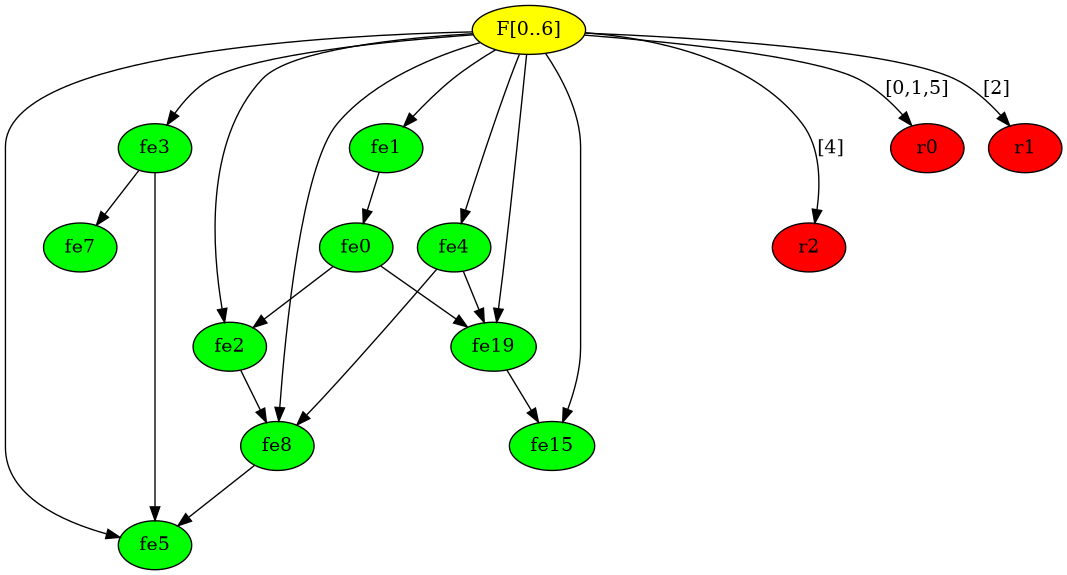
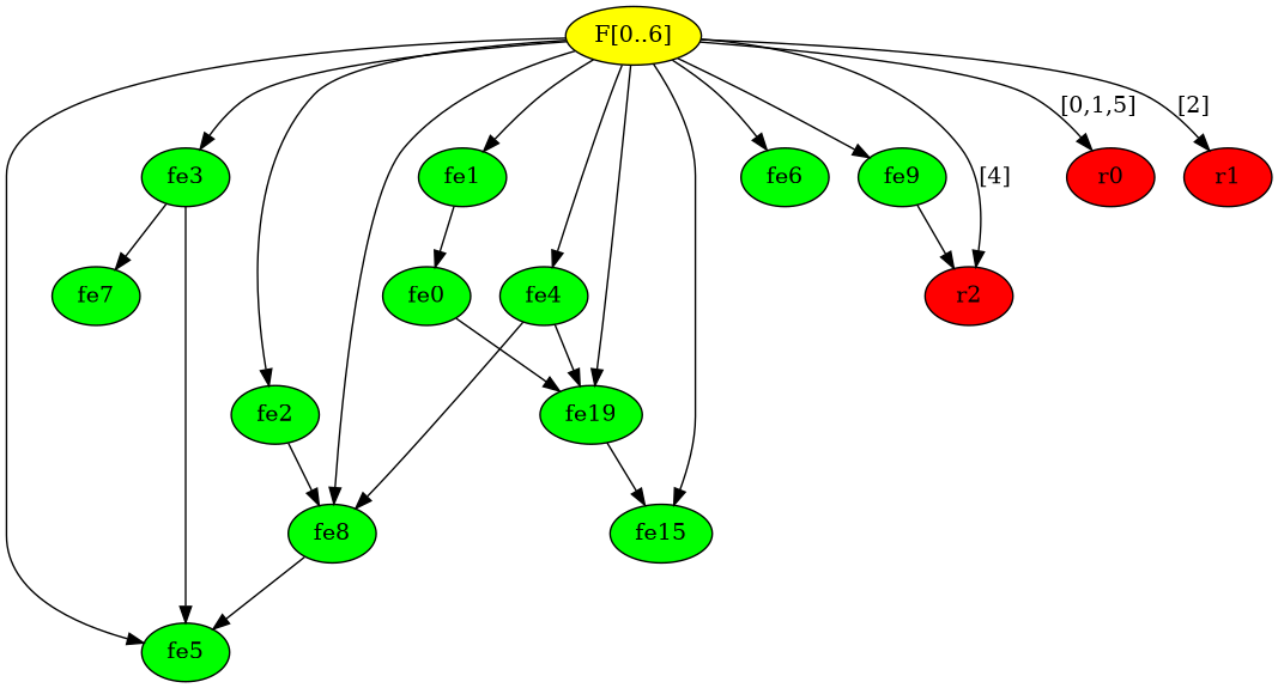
  digraph {
    node [fillcolor=green style=filled]
    n1 [fillcolor=yellow label="F[0..6]"]
    n2 [label=fe1]
    n3 [label=fe2]
    n4 [label=fe3]
    n5 [label=fe4]
    n6 [label=fe5]
+   n7 [label=fe6]
    n8 [label=fe8]
+   n9 [label=fe9]
    n10 [label=fe19]
    n11 [label=fe15]
    n12 [fillcolor=red label=r0]
    n13 [fillcolor=red label=r1]
    n14 [fillcolor=red label=r2]
    n15 [label=fe0]
    n16 [label=fe7]
    n1 -> n2
    n1 -> n3
    n1 -> n4
    n1 -> n5
    n1 -> n6
+   n1 -> n7
    n1 -> n8
+   n1 -> n9
    n1 -> n10
    n1 -> n11
    n1 -> n12 [label="[0,1,5]"]
    n1 -> n13 [label="[2]"]
    n1 -> n14 [label="[4]"]
    n2 -> n15
    n3 -> n8
    n4 -> n6
    n4 -> n16
    n5 -> n8
    n5 -> n10
    n8 -> n6
+   n9 -> n14
    n10 -> n11
-   n15 -> n3
    n15 -> n10
  }
